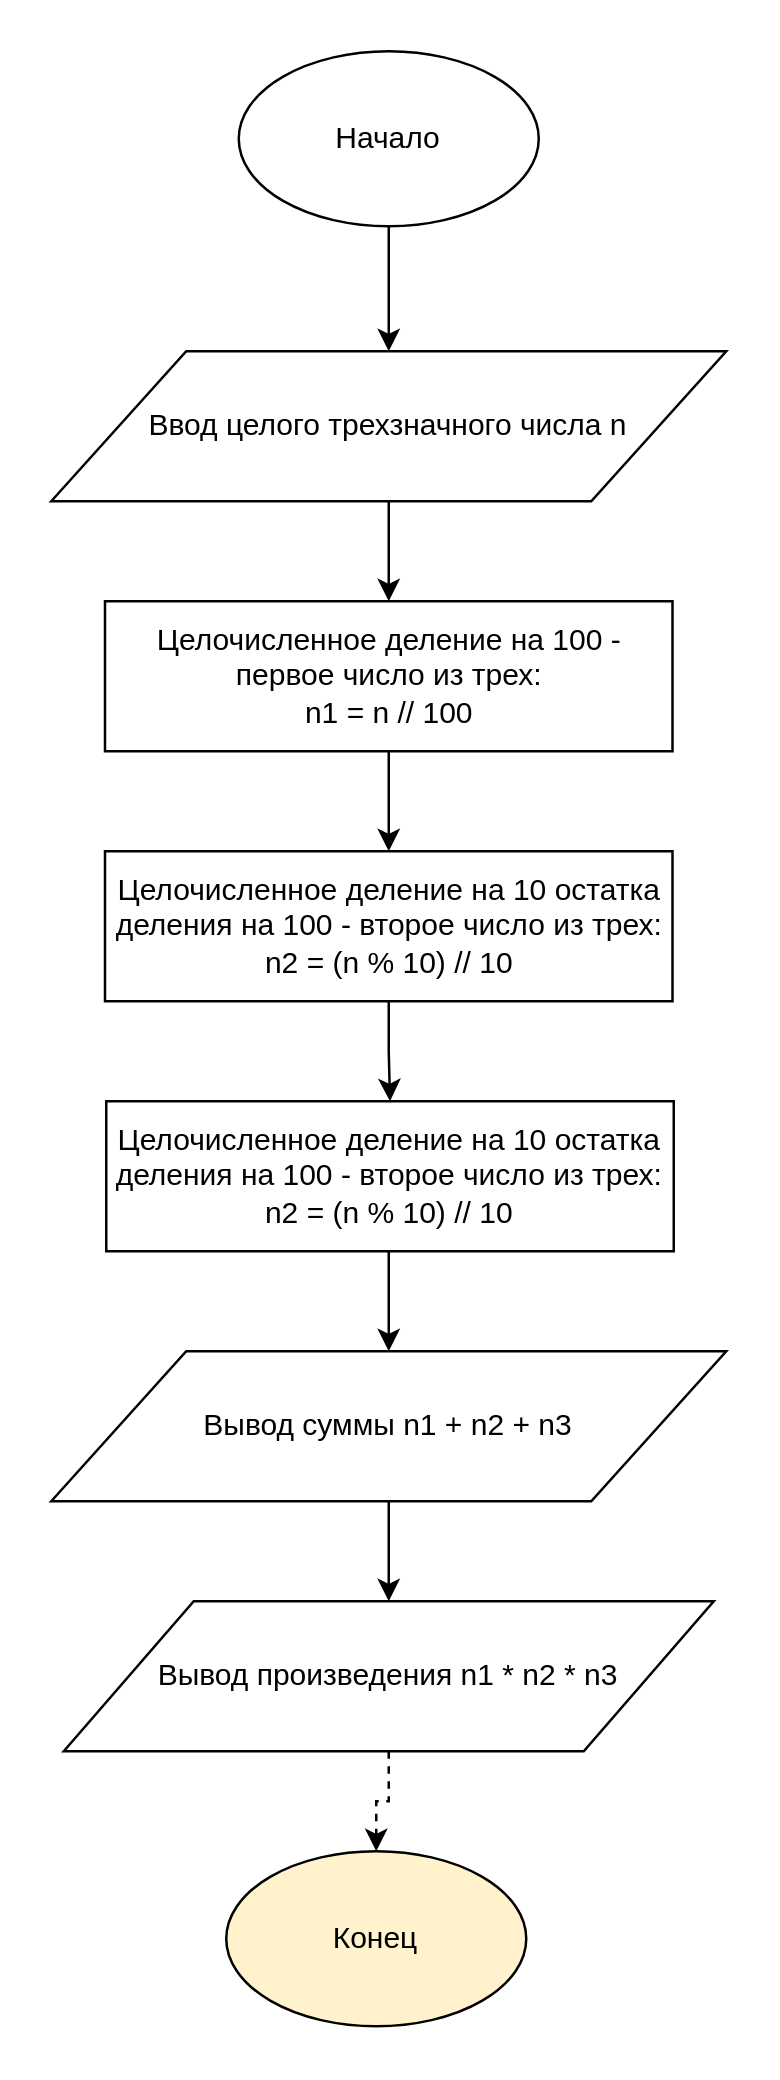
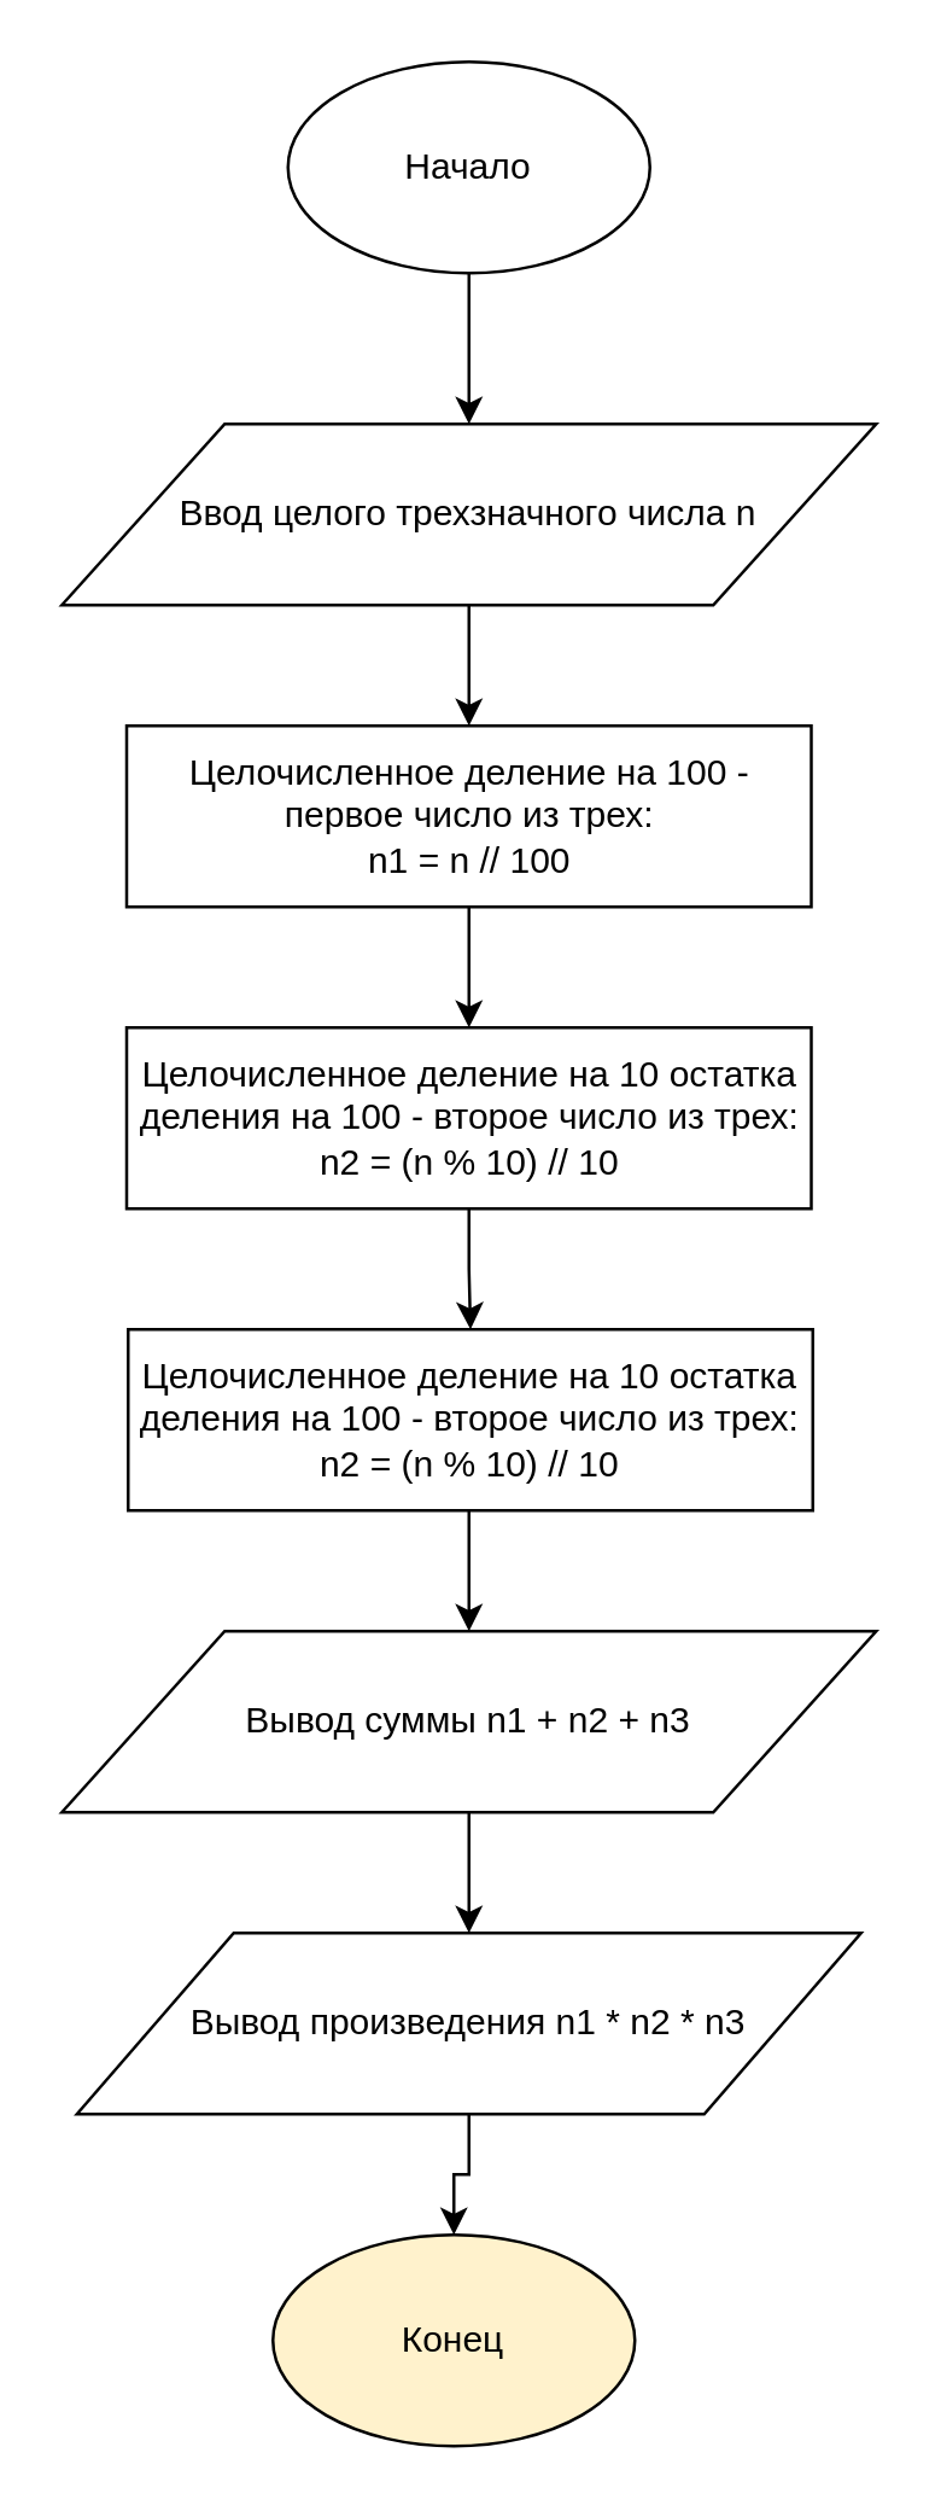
  <mxCell id="0" />
  <mxCell id="1" parent="0" />
  <mxCell id="2" value="" style="edgeStyle=orthogonalEdgeStyle;rounded=0;orthogonalLoop=1;jettySize=auto;html=1;" edge="1" parent="1" source="3" target="5"><mxGeometry relative="1" as="geometry" /></mxCell>
  <mxCell id="3" value="Начало" style="ellipse;whiteSpace=wrap;html=1;" vertex="1" parent="1"><mxGeometry x="95" y="20" width="120" height="70" as="geometry" /></mxCell>
  <mxCell id="4" value="" style="edgeStyle=orthogonalEdgeStyle;rounded=0;orthogonalLoop=1;jettySize=auto;html=1;" edge="1" parent="1" source="5" target="7"><mxGeometry relative="1" as="geometry" /></mxCell>
  <mxCell id="5" value="Ввод целого трехзначного числа n" style="shape=parallelogram;perimeter=parallelogramPerimeter;whiteSpace=wrap;html=1;" vertex="1" parent="1"><mxGeometry x="20" y="140" width="270" height="60" as="geometry" /></mxCell>
  <mxCell id="6" value="" style="edgeStyle=orthogonalEdgeStyle;rounded=0;orthogonalLoop=1;jettySize=auto;html=1;" edge="1" parent="1" source="7" target="9"><mxGeometry relative="1" as="geometry" /></mxCell>
  <mxCell id="7" value="Целочисленное деление на 100 - первое число из трех: &lt;br&gt;n1 = n // 100" style="rounded=0;whiteSpace=wrap;html=1;" vertex="1" parent="1"><mxGeometry x="41.5" y="240" width="227" height="60" as="geometry" /></mxCell>
  <mxCell id="8" value="" style="edgeStyle=orthogonalEdgeStyle;rounded=0;orthogonalLoop=1;jettySize=auto;html=1;" edge="1" parent="1" source="9" target="11"><mxGeometry relative="1" as="geometry" /></mxCell>
  <mxCell id="9" value="Целочисленное деление на 10 остатка деления на 100 - второе число из трех: &lt;br&gt;n2 = (n % 10) // 10" style="rounded=0;whiteSpace=wrap;html=1;" vertex="1" parent="1"><mxGeometry x="41.5" y="340" width="227" height="60" as="geometry" /></mxCell>
  <mxCell id="10" value="" style="edgeStyle=orthogonalEdgeStyle;rounded=0;orthogonalLoop=1;jettySize=auto;html=1;" edge="1" parent="1" source="11"><mxGeometry relative="1" as="geometry"><mxPoint x="155" y="540" as="targetPoint" /></mxGeometry></mxCell>
  <mxCell id="11" value="Целочисленное деление на 10 остатка деления на 100 - второе число из трех: &lt;br&gt;n2 = (n % 10) // 10" style="rounded=0;whiteSpace=wrap;html=1;" vertex="1" parent="1"><mxGeometry x="42" y="440" width="227" height="60" as="geometry" /></mxCell>
  <mxCell id="12" value="" style="edgeStyle=orthogonalEdgeStyle;rounded=0;orthogonalLoop=1;jettySize=auto;html=1;" edge="1" parent="1" source="13" target="15"><mxGeometry relative="1" as="geometry" /></mxCell>
  <mxCell id="13" value="Вывод суммы n1 + n2 + n3" style="shape=parallelogram;perimeter=parallelogramPerimeter;whiteSpace=wrap;html=1;" vertex="1" parent="1"><mxGeometry x="20" y="540" width="270" height="60" as="geometry" /></mxCell>
- <mxCell id="14" value="" style="edgeStyle=orthogonalEdgeStyle;rounded=0;orthogonalLoop=1;jettySize=auto;html=1;dashed=1;" edge="1" parent="1" source="15" target="16"><mxGeometry relative="1" as="geometry" /></mxCell>
+ <mxCell id="14" value="" style="edgeStyle=orthogonalEdgeStyle;rounded=0;orthogonalLoop=1;jettySize=auto;html=1;" edge="1" parent="1" source="15" target="16"><mxGeometry relative="1" as="geometry" /></mxCell>
  <mxCell id="15" value="Вывод произведения n1 * n2 * n3" style="shape=parallelogram;perimeter=parallelogramPerimeter;whiteSpace=wrap;html=1;" vertex="1" parent="1"><mxGeometry x="25" y="640" width="260" height="60" as="geometry" /></mxCell>
  <mxCell id="16" value="Конец" style="ellipse;whiteSpace=wrap;html=1;fillColor=#fff2cc;" vertex="1" parent="1"><mxGeometry x="90" y="740" width="120" height="70" as="geometry" /></mxCell>
